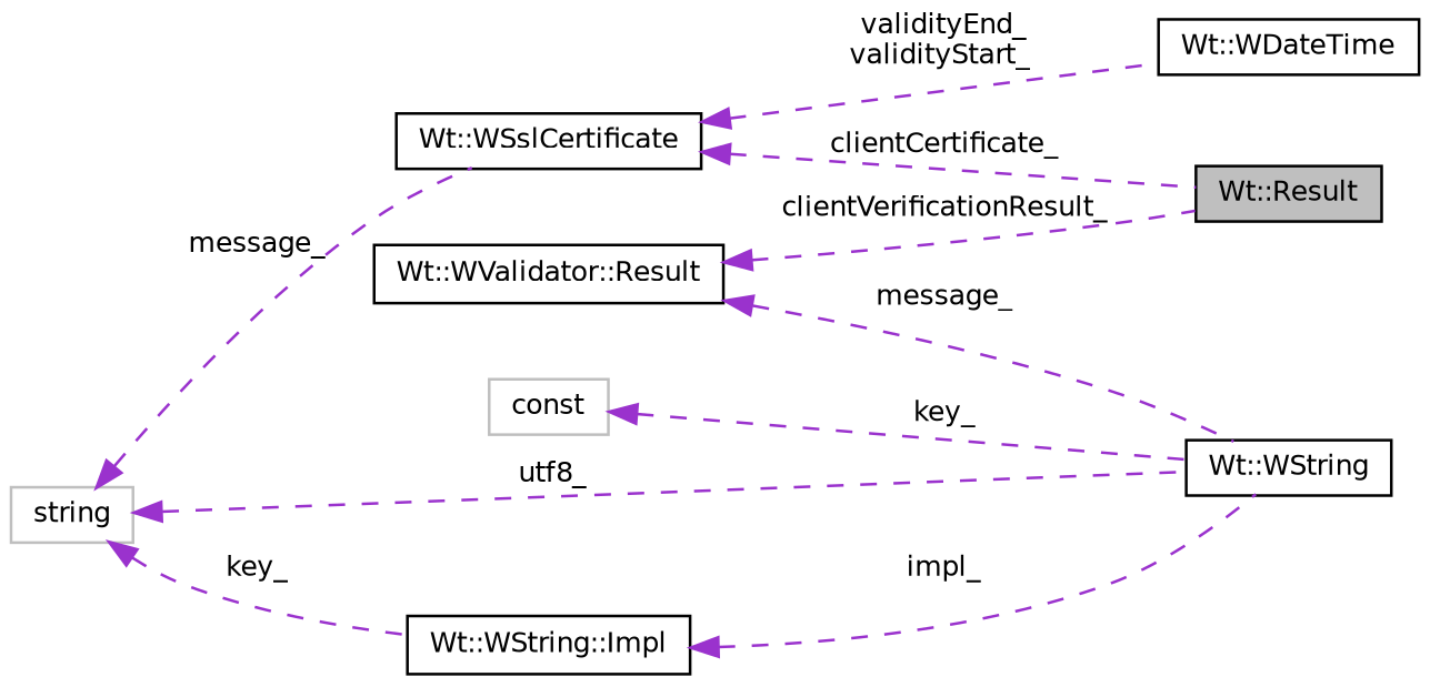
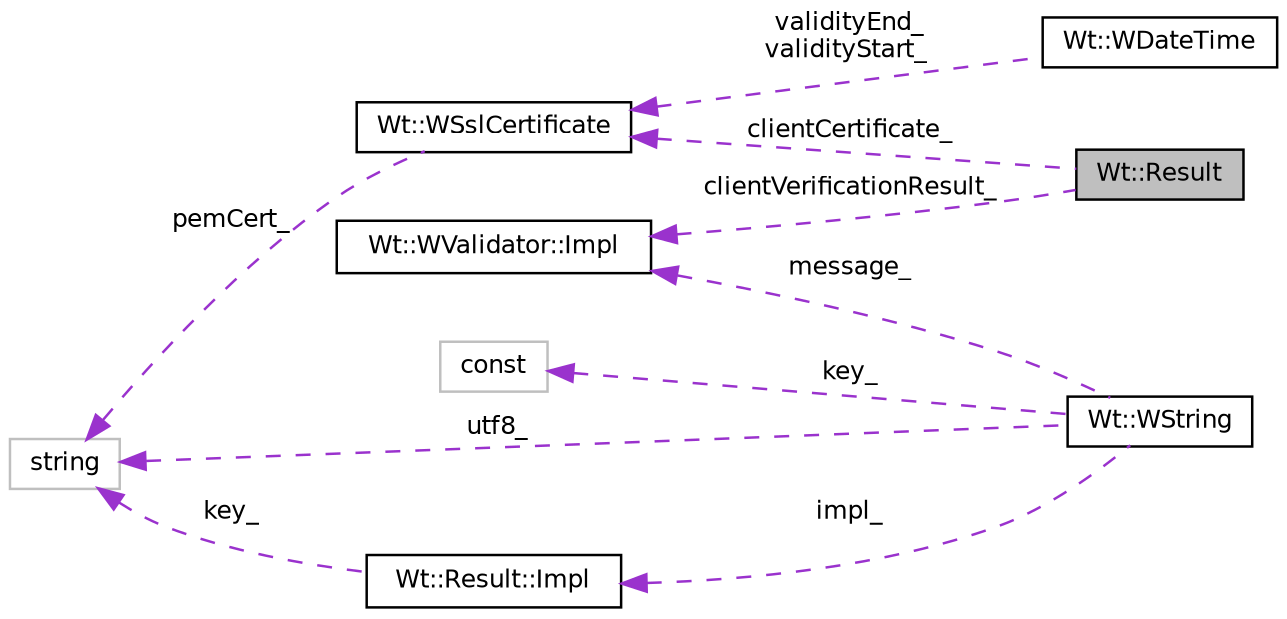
  digraph {
    fontname="DejaVu Sans"
    rankdir=LR
    node [color=black fillcolor=white fontname="DejaVu Sans" fontsize=10 shape=record style=filled]
    edge [color=darkorchid3 dir=back fontname="DejaVu Sans" fontsize=10 labelfontname=Helvetica labelfontsize=10 style=dashed]
    n1 [fillcolor=grey75 fontcolor=black height=0.2 label="Wt::Result" width=0.4]
    n2 [height=0.2 label="Wt::WSslCertificate" width=0.4]
    n3 [height=0.2 label="Wt::WDateTime" width=0.4]
    n4 [color=grey75 height=0.2 label=string width=0.4]
    n5 [height=0.2 label="Wt::WString" width=0.4]
-   n6 [height=0.2 label="Wt::WString::Impl" width=0.4]
-   n7 [height=0.2 label="Wt::WValidator::Result" width=0.4]
+   n6 [height=0.2 label="Wt::Result::Impl" width=0.4]
+   n7 [height=0.2 label="Wt::WValidator::Impl" width=0.4]
    n8 [color=grey75 height=0.2 label=const width=0.4]
    n2 -> n1 [label=" clientCertificate_"]
    n2 -> n3 [label=" validityEnd_\nvalidityStart_"]
-   n4 -> n2 [label=" message_"]
+   n4 -> n2 [label=" pemCert_"]
    n4 -> n5 [label=" utf8_"]
    n4 -> n6 [label=" key_"]
    n6 -> n5 [label=" impl_"]
    n7 -> n1 [label=" clientVerificationResult_"]
    n7 -> n5 [label=" message_"]
    n8 -> n5 [label=" key_"]
  }
